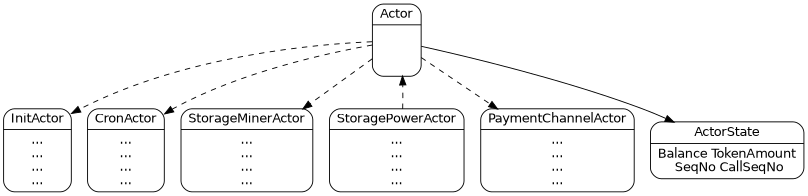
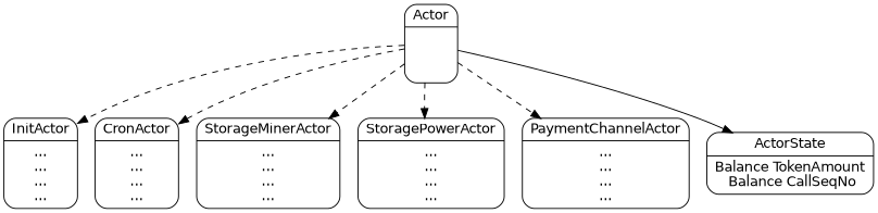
  digraph {
    fontname="DejaVu Sans"
    node [fontname="DejaVu Sans" shape=Mrecord]
    edge [fontname="DejaVu Sans" style=dashed]
    n1 [label="{<f0> Actor      |<f1> \n\n\n}"]
    n2 [label="{<f0> InitActor           |<f1> ...\n...\n...\n...}"]
    n3 [label="{<f0> CronActor           |<f1> ...\n...\n...\n...}"]
    n4 [label="{<f0> StorageMinerActor   |<f1> ...\n...\n...\n...}"]
    n5 [label="{<f0> StoragePowerActor   |<f1> ...\n...\n...\n...}"]
    n6 [label="{<f0> PaymentChannelActor |<f1> ...\n...\n...\n...}"]
-   n7 [label="{<f0> ActorState |<f1> Balance TokenAmount\n SeqNo CallSeqNo\n}"]
+   n7 [label="{<f0> ActorState |<f1> Balance TokenAmount\n Balance CallSeqNo\n}"]
    subgraph sub_1 {
      n1
      n2
      n3
      n4
      n5
      n6
    }
    n1 -> n2
    n1 -> n3
    n1 -> n4
-   n5 -> n1
+   n1 -> n5
    n1 -> n6
    n1 -> n7 [style=""]
  }
